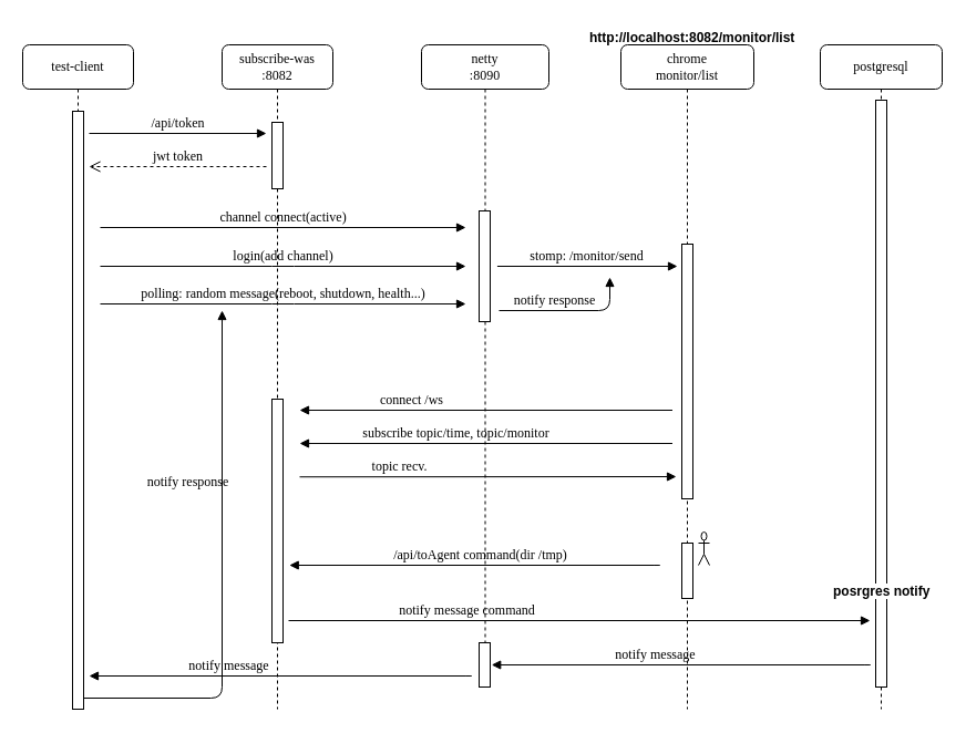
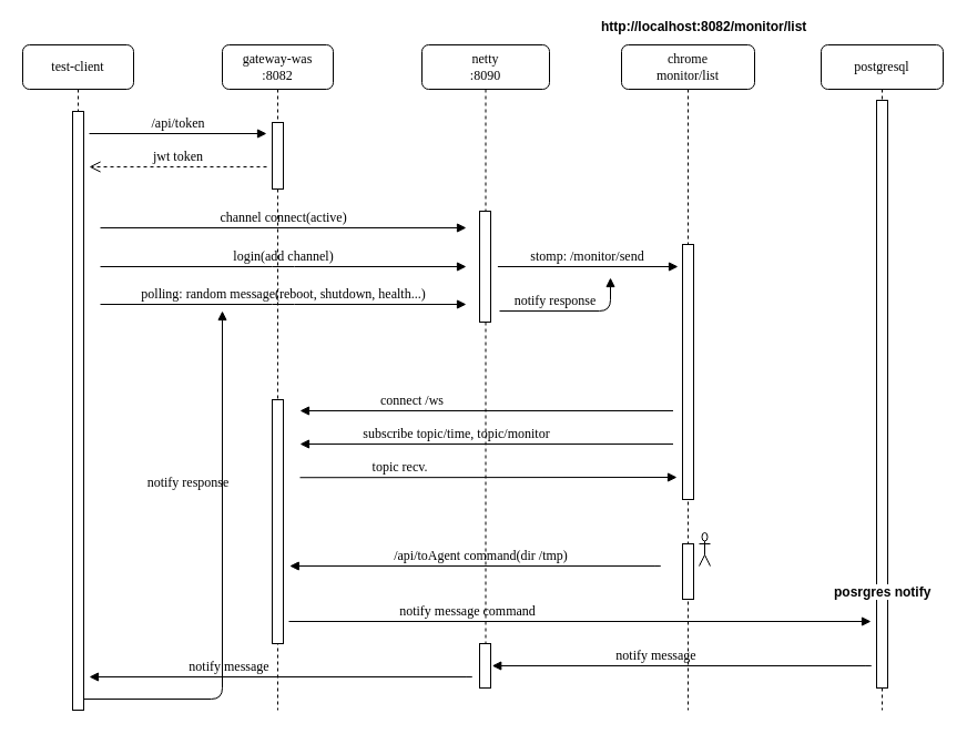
  <mxCell id="0" />
  <mxCell id="1" parent="0" />
- <mxCell id="2" value="subscribe-was&lt;div&gt;:8082&lt;/div&gt;" style="shape=umlLifeline;perimeter=lifelinePerimeter;whiteSpace=wrap;html=1;container=1;collapsible=0;recursiveResize=0;outlineConnect=0;rounded=1;shadow=0;comic=0;labelBackgroundColor=none;strokeWidth=1;fontFamily=Verdana;fontSize=12;align=center;" parent="1" vertex="1"><mxGeometry x="200" y="40" width="100" height="600" as="geometry" /></mxCell>
+ <mxCell id="2" value="gateway-was&lt;div&gt;:8082&lt;/div&gt;" style="shape=umlLifeline;perimeter=lifelinePerimeter;whiteSpace=wrap;html=1;container=1;collapsible=0;recursiveResize=0;outlineConnect=0;rounded=1;shadow=0;comic=0;labelBackgroundColor=none;strokeWidth=1;fontFamily=Verdana;fontSize=12;align=center;" parent="1" vertex="1"><mxGeometry x="200" y="40" width="100" height="600" as="geometry" /></mxCell>
  <mxCell id="3" value="" style="html=1;points=[];perimeter=orthogonalPerimeter;rounded=0;shadow=0;comic=0;labelBackgroundColor=none;strokeWidth=1;fontFamily=Verdana;fontSize=12;align=center;" parent="2" vertex="1"><mxGeometry x="45" y="70" width="10" height="60" as="geometry" /></mxCell>
  <mxCell id="4" value="jwt token" style="html=1;verticalAlign=bottom;endArrow=open;dashed=1;endSize=8;labelBackgroundColor=none;fontFamily=Verdana;fontSize=12;edgeStyle=elbowEdgeStyle;elbow=vertical;" edge="1" parent="2"><mxGeometry relative="1" as="geometry"><mxPoint x="-120" y="110" as="targetPoint" /><Array as="points"><mxPoint x="-10" y="110" /><mxPoint x="20" y="110" /></Array><mxPoint x="40" y="110" as="sourcePoint" /></mxGeometry></mxCell>
  <mxCell id="5" value="/api/token" style="html=1;verticalAlign=bottom;endArrow=block;entryX=0;entryY=0;labelBackgroundColor=none;fontFamily=Verdana;fontSize=12;edgeStyle=elbowEdgeStyle;elbow=vertical;" parent="2" edge="1"><mxGeometry relative="1" as="geometry"><mxPoint x="-120" y="80" as="sourcePoint" /><mxPoint x="40" y="80.13" as="targetPoint" /><mxPoint as="offset" /></mxGeometry></mxCell>
  <mxCell id="6" value="netty&lt;div&gt;:8090&lt;/div&gt;" style="shape=umlLifeline;perimeter=lifelinePerimeter;whiteSpace=wrap;html=1;container=1;collapsible=0;recursiveResize=0;outlineConnect=0;rounded=1;shadow=0;comic=0;labelBackgroundColor=none;strokeWidth=1;fontFamily=Verdana;fontSize=12;align=center;" parent="1" vertex="1"><mxGeometry x="380" y="40" width="115" height="580" as="geometry" /></mxCell>
  <mxCell id="7" value="stomp: /monitor/send" style="html=1;verticalAlign=bottom;endArrow=block;labelBackgroundColor=none;fontFamily=Verdana;fontSize=12;edgeStyle=elbowEdgeStyle;elbow=vertical;" edge="1" parent="6"><mxGeometry x="-0.004" relative="1" as="geometry"><mxPoint x="68.429" y="199.997" as="sourcePoint" /><mxPoint as="offset" /><mxPoint x="231" y="200.14" as="targetPoint" /></mxGeometry></mxCell>
  <mxCell id="8" value="&lt;div&gt;chrome&lt;/div&gt;&lt;div&gt;monitor&lt;span style=&quot;background-color: initial;&quot;&gt;/list&lt;/span&gt;&lt;/div&gt;" style="shape=umlLifeline;perimeter=lifelinePerimeter;whiteSpace=wrap;html=1;container=1;collapsible=0;recursiveResize=0;outlineConnect=0;rounded=1;shadow=0;comic=0;labelBackgroundColor=none;strokeWidth=1;fontFamily=Verdana;fontSize=12;align=center;" parent="1" vertex="1"><mxGeometry x="560" y="40" width="120" height="600" as="geometry" /></mxCell>
  <mxCell id="9" value="" style="shape=umlActor;verticalLabelPosition=bottom;verticalAlign=top;html=1;outlineConnect=0;" vertex="1" parent="8"><mxGeometry x="70" y="440" width="10" height="30" as="geometry" /></mxCell>
  <mxCell id="10" value="" style="html=1;points=[];perimeter=orthogonalPerimeter;rounded=0;shadow=0;comic=0;labelBackgroundColor=none;strokeWidth=1;fontFamily=Verdana;fontSize=12;align=center;" vertex="1" parent="8"><mxGeometry x="55" y="450" width="10" height="50" as="geometry" /></mxCell>
  <mxCell id="11" value="postgresql" style="shape=umlLifeline;perimeter=lifelinePerimeter;whiteSpace=wrap;html=1;container=1;collapsible=0;recursiveResize=0;outlineConnect=0;rounded=1;shadow=0;comic=0;labelBackgroundColor=none;strokeWidth=1;fontFamily=Verdana;fontSize=12;align=center;" parent="1" vertex="1"><mxGeometry x="740" y="40" width="110" height="600" as="geometry" /></mxCell>
  <mxCell id="12" value="" style="html=1;points=[];perimeter=orthogonalPerimeter;rounded=0;shadow=0;comic=0;labelBackgroundColor=none;strokeWidth=1;fontFamily=Verdana;fontSize=12;align=center;" parent="11" vertex="1"><mxGeometry x="50" y="50" width="10" height="530" as="geometry" /></mxCell>
  <mxCell id="13" value="connect /ws" style="html=1;verticalAlign=bottom;endArrow=block;labelBackgroundColor=none;fontFamily=Verdana;fontSize=12;edgeStyle=elbowEdgeStyle;elbow=vertical;" edge="1" parent="11"><mxGeometry x="0.429" relative="1" as="geometry"><mxPoint x="-140.5" y="330" as="sourcePoint" /><mxPoint x="-470" y="330" as="targetPoint" /><mxPoint as="offset" /><Array as="points"><mxPoint x="-130" y="330" /></Array></mxGeometry></mxCell>
  <mxCell id="14" value="subscribe topic/time, topic/monitor" style="html=1;verticalAlign=bottom;endArrow=block;labelBackgroundColor=none;fontFamily=Verdana;fontSize=12;edgeStyle=elbowEdgeStyle;elbow=vertical;" edge="1" parent="11"><mxGeometry x="0.201" relative="1" as="geometry"><mxPoint x="-140.5" y="360" as="sourcePoint" /><mxPoint x="-470" y="360" as="targetPoint" /><mxPoint as="offset" /><Array as="points"><mxPoint x="-130" y="360" /></Array></mxGeometry></mxCell>
  <mxCell id="15" value="" style="html=1;points=[];perimeter=orthogonalPerimeter;rounded=0;shadow=0;comic=0;labelBackgroundColor=none;strokeWidth=1;fontFamily=Verdana;fontSize=12;align=center;" vertex="1" parent="11"><mxGeometry x="-495" y="320" width="10" height="220" as="geometry" /></mxCell>
  <mxCell id="16" value="" style="html=1;points=[];perimeter=orthogonalPerimeter;rounded=0;shadow=0;comic=0;labelBackgroundColor=none;strokeWidth=1;fontFamily=Verdana;fontSize=12;align=center;" vertex="1" parent="11"><mxGeometry x="-308" y="540" width="10" height="40" as="geometry" /></mxCell>
  <mxCell id="17" value="" style="html=1;points=[];perimeter=orthogonalPerimeter;rounded=0;shadow=0;comic=0;labelBackgroundColor=none;strokeWidth=1;fontFamily=Verdana;fontSize=12;align=center;" vertex="1" parent="11"><mxGeometry x="-125" y="180" width="10" height="230" as="geometry" /></mxCell>
  <mxCell id="18" value="topic recv." style="html=1;verticalAlign=bottom;endArrow=block;labelBackgroundColor=none;fontFamily=Verdana;fontSize=12;edgeStyle=elbowEdgeStyle;elbow=vertical;exitX=1.044;exitY=0.228;exitDx=0;exitDy=0;exitPerimeter=0;" edge="1" parent="11"><mxGeometry x="-0.471" relative="1" as="geometry"><mxPoint x="-470" y="390.22" as="sourcePoint" /><mxPoint as="offset" /><mxPoint x="-130" y="390" as="targetPoint" /></mxGeometry></mxCell>
  <mxCell id="19" value="notify message" style="html=1;verticalAlign=bottom;endArrow=block;labelBackgroundColor=none;fontFamily=Verdana;fontSize=12;edgeStyle=elbowEdgeStyle;elbow=vertical;" edge="1" parent="11"><mxGeometry x="0.512" relative="1" as="geometry"><mxPoint x="-206.77" y="560" as="sourcePoint" /><mxPoint x="-296.77" y="560" as="targetPoint" /><mxPoint as="offset" /><Array as="points"><mxPoint x="50" y="560" /></Array></mxGeometry></mxCell>
  <mxCell id="20" value="/api/toAgent command(dir /tmp)" style="html=1;verticalAlign=bottom;endArrow=block;labelBackgroundColor=none;fontFamily=Verdana;fontSize=12;edgeStyle=elbowEdgeStyle;elbow=vertical;" edge="1" parent="11"><mxGeometry x="0.333" relative="1" as="geometry"><mxPoint x="-319.27" y="470" as="sourcePoint" /><mxPoint x="-479.27" y="470" as="targetPoint" /><mxPoint as="offset" /><Array as="points"><mxPoint x="-140" y="470" /></Array></mxGeometry></mxCell>
  <mxCell id="21" value="notify message command" style="html=1;verticalAlign=bottom;endArrow=block;labelBackgroundColor=none;fontFamily=Verdana;fontSize=12;edgeStyle=elbowEdgeStyle;elbow=vertical;" edge="1" parent="11"><mxGeometry x="-0.386" relative="1" as="geometry"><mxPoint x="-480" y="520" as="sourcePoint" /><mxPoint as="offset" /><mxPoint x="45" y="520.2" as="targetPoint" /><Array as="points"><mxPoint x="-480" y="520" /></Array></mxGeometry></mxCell>
  <mxCell id="22" value="notify message" style="html=1;verticalAlign=bottom;endArrow=block;labelBackgroundColor=none;fontFamily=Verdana;fontSize=12;edgeStyle=elbowEdgeStyle;elbow=vertical;" edge="1" parent="11"><mxGeometry x="0.512" relative="1" as="geometry"><mxPoint x="-475" y="570" as="sourcePoint" /><mxPoint x="-660" y="570" as="targetPoint" /><mxPoint as="offset" /><Array as="points"><mxPoint x="-310" y="570" /></Array></mxGeometry></mxCell>
  <mxCell id="23" value="posrgres notify" style="text;whiteSpace=wrap;fontStyle=1;labelBackgroundColor=default;" vertex="1" parent="11"><mxGeometry x="10" y="480" width="90" height="30" as="geometry" /></mxCell>
  <mxCell id="24" value="test-client" style="shape=umlLifeline;perimeter=lifelinePerimeter;whiteSpace=wrap;html=1;container=1;collapsible=0;recursiveResize=0;outlineConnect=0;rounded=1;shadow=0;comic=0;labelBackgroundColor=none;strokeWidth=1;fontFamily=Verdana;fontSize=12;align=center;" parent="1" vertex="1"><mxGeometry x="20" y="40" width="100" height="600" as="geometry" /></mxCell>
  <mxCell id="25" value="" style="html=1;points=[];perimeter=orthogonalPerimeter;rounded=0;shadow=0;comic=0;labelBackgroundColor=none;strokeWidth=1;fontFamily=Verdana;fontSize=12;align=center;" parent="24" vertex="1"><mxGeometry x="45" y="60" width="10" height="540" as="geometry" /></mxCell>
  <mxCell id="26" value="notify response" style="html=1;verticalAlign=bottom;endArrow=block;labelBackgroundColor=none;fontFamily=Verdana;fontSize=12;edgeStyle=elbowEdgeStyle;elbow=vertical;" edge="1" parent="24"><mxGeometry x="0.31" y="31" relative="1" as="geometry"><mxPoint x="54.997" y="590" as="sourcePoint" /><mxPoint as="offset" /><mxPoint x="180" y="240" as="targetPoint" /><Array as="points"><mxPoint x="160.83" y="590" /></Array></mxGeometry></mxCell>
  <mxCell id="27" value="" style="html=1;points=[];perimeter=orthogonalPerimeter;rounded=0;shadow=0;comic=0;labelBackgroundColor=none;strokeWidth=1;fontFamily=Verdana;fontSize=12;align=center;" parent="1" vertex="1"><mxGeometry x="432" y="190" width="10" height="100" as="geometry" /></mxCell>
  <mxCell id="28" value="login(add channel)" style="html=1;verticalAlign=bottom;endArrow=block;labelBackgroundColor=none;fontFamily=Verdana;fontSize=12;edgeStyle=elbowEdgeStyle;elbow=vertical;" edge="1" parent="1"><mxGeometry relative="1" as="geometry"><mxPoint x="90" y="240" as="sourcePoint" /><mxPoint as="offset" /><mxPoint x="420" y="240" as="targetPoint" /></mxGeometry></mxCell>
  <mxCell id="29" value="channel connect(active)" style="html=1;verticalAlign=bottom;endArrow=block;labelBackgroundColor=none;fontFamily=Verdana;fontSize=12;edgeStyle=elbowEdgeStyle;elbow=vertical;" parent="1" edge="1"><mxGeometry relative="1" as="geometry"><mxPoint x="90" y="205" as="sourcePoint" /><mxPoint as="offset" /><mxPoint x="420" y="205" as="targetPoint" /><Array as="points"><mxPoint x="420" y="205" /></Array></mxGeometry></mxCell>
  <mxCell id="30" value="polling: random message(reboot, shutdown, health...)" style="html=1;verticalAlign=bottom;endArrow=block;labelBackgroundColor=none;fontFamily=Verdana;fontSize=12;edgeStyle=elbowEdgeStyle;elbow=vertical;" edge="1" parent="1"><mxGeometry relative="1" as="geometry"><mxPoint x="90" y="274" as="sourcePoint" /><mxPoint as="offset" /><mxPoint x="420" y="274" as="targetPoint" /></mxGeometry></mxCell>
  <mxCell id="31" value="notify response" style="html=1;verticalAlign=bottom;endArrow=block;labelBackgroundColor=none;fontFamily=Verdana;fontSize=12;edgeStyle=elbowEdgeStyle;elbow=vertical;" edge="1" parent="1"><mxGeometry x="-0.231" relative="1" as="geometry"><mxPoint x="450" y="280" as="sourcePoint" /><mxPoint as="offset" /><mxPoint x="550" y="250" as="targetPoint" /><Array as="points"><mxPoint x="570" y="280" /></Array></mxGeometry></mxCell>
- <mxCell id="32" value="http://localhost:8082/monitor/list" style="text;whiteSpace=wrap;fontStyle=1" vertex="1" parent="1"><mxGeometry x="530" y="20" width="200" height="20" as="geometry" /></mxCell>
+ <mxCell id="32" value="http://localhost:8082/monitor/list" style="text;whiteSpace=wrap;fontStyle=1" vertex="1" parent="1"><mxGeometry x="540" y="10" width="200" height="20" as="geometry" /></mxCell>
